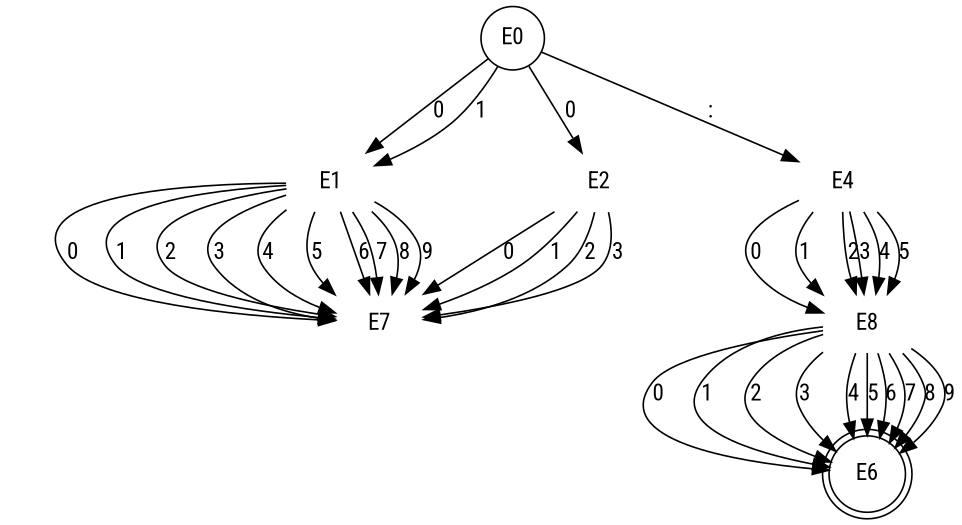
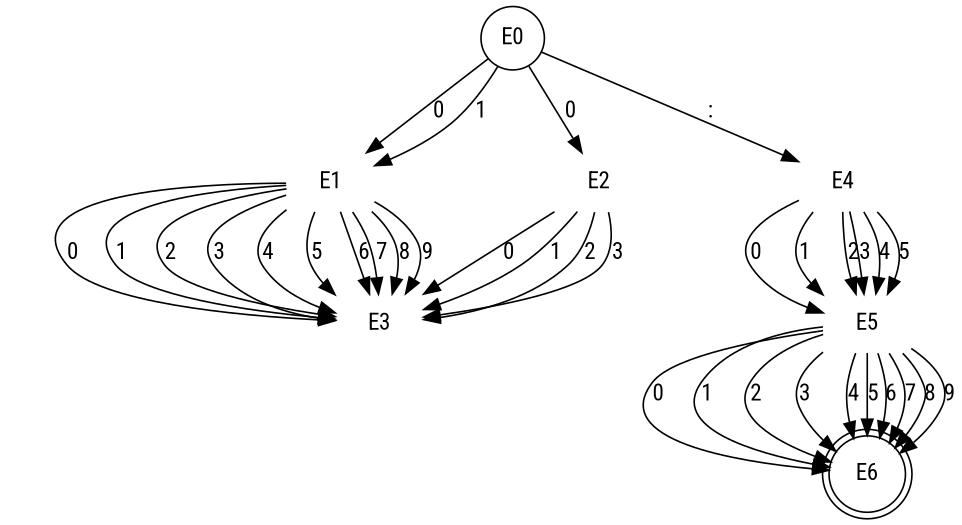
  digraph {
    fontname="Roboto Condensed"
    node [fontname="Roboto Condensed" shape=plaintext]
    edge [fontname="Roboto Condensed"]
    E0 [shape=circle]
    E1
    E2
    E4
-   E3 [label=E7]
+   E3
    E6 [shape=doublecircle]
-   E5 [label=E8]
+   E5
    E0 -> E1 [label=0]
    E0 -> E1 [label=1]
    E0 -> E2 [label=0]
    E0 -> E4 [label=":"]
    E1 -> E3 [label=0]
    E1 -> E3 [label=1]
    E1 -> E3 [label=2]
    E1 -> E3 [label=3]
    E1 -> E3 [label=4]
    E1 -> E3 [label=5]
    E1 -> E3 [label=6]
    E1 -> E3 [label=7]
    E1 -> E3 [label=8]
    E1 -> E3 [label=9]
    E2 -> E3 [label=0]
    E2 -> E3 [label=1]
    E2 -> E3 [label=2]
    E2 -> E3 [label=3]
    E4 -> E5 [label=0]
    E4 -> E5 [label=1]
    E4 -> E5 [label=2]
    E4 -> E5 [label=3]
    E4 -> E5 [label=4]
    E4 -> E5 [label=5]
    E5 -> E6 [label=0]
    E5 -> E6 [label=1]
    E5 -> E6 [label=2]
    E5 -> E6 [label=3]
    E5 -> E6 [label=4]
    E5 -> E6 [label=5]
    E5 -> E6 [label=6]
    E5 -> E6 [label=7]
    E5 -> E6 [label=8]
    E5 -> E6 [label=9]
  }
